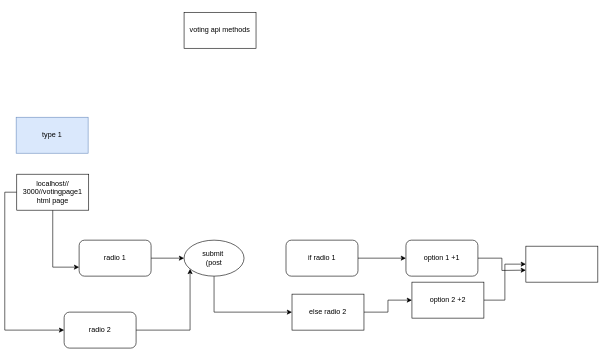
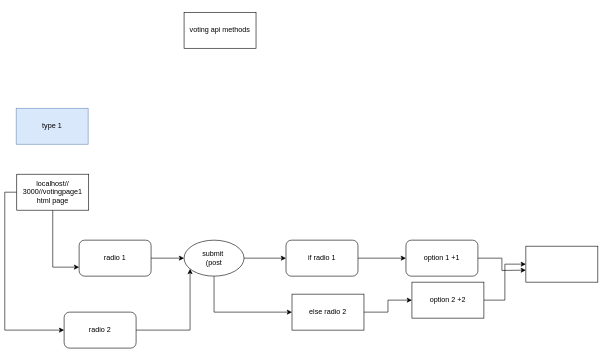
  <mxCell id="0" />
  <mxCell id="1" parent="0" />
  <mxCell id="2" value="voting api methods&lt;br&gt;" style="rounded=0;whiteSpace=wrap;html=1;" vertex="1" parent="1"><mxGeometry x="300" y="20" width="120" height="60" as="geometry" /></mxCell>
- <mxCell id="3" value="type 1" style="rounded=0;whiteSpace=wrap;html=1;fillColor=#dae8fc;strokeColor=#6c8ebf;" vertex="1" parent="1"><mxGeometry x="20" y="195" width="120" height="60" as="geometry" /></mxCell>
+ <mxCell id="3" value="type 1" style="rounded=0;whiteSpace=wrap;html=1;fillColor=#dae8fc;strokeColor=#6c8ebf;" vertex="1" parent="1"><mxGeometry x="20" y="180" width="120" height="60" as="geometry" /></mxCell>
  <mxCell id="4" style="edgeStyle=orthogonalEdgeStyle;rounded=0;orthogonalLoop=1;jettySize=auto;html=1;exitX=0.5;exitY=1;exitDx=0;exitDy=0;entryX=0;entryY=0.75;entryDx=0;entryDy=0;" edge="1" parent="1" source="6" target="8"><mxGeometry relative="1" as="geometry" /></mxCell>
  <mxCell id="5" style="edgeStyle=orthogonalEdgeStyle;rounded=0;orthogonalLoop=1;jettySize=auto;html=1;exitX=0;exitY=0.5;exitDx=0;exitDy=0;entryX=0;entryY=0.5;entryDx=0;entryDy=0;" edge="1" parent="1" source="6" target="10"><mxGeometry relative="1" as="geometry" /></mxCell>
  <mxCell id="6" value="localhost//&lt;br&gt;3000//votingpage1&lt;br&gt;html page" style="rounded=0;whiteSpace=wrap;html=1;" vertex="1" parent="1"><mxGeometry x="21" y="290" width="120" height="60" as="geometry" /></mxCell>
  <mxCell id="7" value="" style="edgeStyle=orthogonalEdgeStyle;rounded=0;orthogonalLoop=1;jettySize=auto;html=1;" edge="1" parent="1" source="8" target="13"><mxGeometry relative="1" as="geometry" /></mxCell>
  <mxCell id="8" value="radio 1" style="rounded=1;whiteSpace=wrap;html=1;" vertex="1" parent="1"><mxGeometry x="125" y="400" width="120" height="60" as="geometry" /></mxCell>
  <mxCell id="9" style="edgeStyle=orthogonalEdgeStyle;rounded=0;orthogonalLoop=1;jettySize=auto;html=1;exitX=1;exitY=0.5;exitDx=0;exitDy=0;" edge="1" parent="1" source="10" target="13"><mxGeometry relative="1" as="geometry"><Array as="points"><mxPoint x="310" y="550" /></Array></mxGeometry></mxCell>
  <mxCell id="10" value="radio 2&lt;br&gt;" style="rounded=1;whiteSpace=wrap;html=1;" vertex="1" parent="1"><mxGeometry x="100" y="520" width="120" height="60" as="geometry" /></mxCell>
+ <mxCell id="11" value="" style="edgeStyle=orthogonalEdgeStyle;rounded=0;orthogonalLoop=1;jettySize=auto;html=1;" edge="1" parent="1" source="13" target="15"><mxGeometry relative="1" as="geometry" /></mxCell>
  <mxCell id="12" style="edgeStyle=orthogonalEdgeStyle;rounded=0;orthogonalLoop=1;jettySize=auto;html=1;exitX=0.5;exitY=1;exitDx=0;exitDy=0;entryX=0;entryY=0.5;entryDx=0;entryDy=0;" edge="1" parent="1" source="13" target="19"><mxGeometry relative="1" as="geometry" /></mxCell>
  <mxCell id="13" value="submit&amp;nbsp;&lt;br&gt;(post&lt;br&gt;" style="ellipse;whiteSpace=wrap;html=1;rounded=1;" vertex="1" parent="1"><mxGeometry x="300" y="400" width="100" height="60" as="geometry" /></mxCell>
  <mxCell id="14" value="" style="edgeStyle=orthogonalEdgeStyle;rounded=0;orthogonalLoop=1;jettySize=auto;html=1;" edge="1" parent="1" source="15" target="17"><mxGeometry relative="1" as="geometry" /></mxCell>
  <mxCell id="15" value="if radio 1" style="whiteSpace=wrap;html=1;rounded=1;" vertex="1" parent="1"><mxGeometry x="470" y="400" width="120" height="60" as="geometry" /></mxCell>
  <mxCell id="16" style="edgeStyle=orthogonalEdgeStyle;rounded=0;orthogonalLoop=1;jettySize=auto;html=1;exitX=1;exitY=0.5;exitDx=0;exitDy=0;" edge="1" parent="1" source="17"><mxGeometry relative="1" as="geometry"><mxPoint x="870" y="450" as="targetPoint" /></mxGeometry></mxCell>
  <mxCell id="17" value="option 1 +1" style="whiteSpace=wrap;html=1;rounded=1;" vertex="1" parent="1"><mxGeometry x="670" y="400" width="120" height="60" as="geometry" /></mxCell>
  <mxCell id="18" value="" style="edgeStyle=orthogonalEdgeStyle;rounded=0;orthogonalLoop=1;jettySize=auto;html=1;" edge="1" parent="1" source="19" target="21"><mxGeometry relative="1" as="geometry" /></mxCell>
  <mxCell id="19" value="else radio 2" style="rounded=0;whiteSpace=wrap;html=1;" vertex="1" parent="1"><mxGeometry x="480" y="490" width="120" height="60" as="geometry" /></mxCell>
  <mxCell id="20" style="edgeStyle=orthogonalEdgeStyle;rounded=0;orthogonalLoop=1;jettySize=auto;html=1;" edge="1" parent="1" source="21" target="22"><mxGeometry relative="1" as="geometry"><mxPoint x="870" y="450" as="targetPoint" /></mxGeometry></mxCell>
  <mxCell id="21" value="option 2 +2" style="rounded=0;whiteSpace=wrap;html=1;" vertex="1" parent="1"><mxGeometry x="680" y="470" width="120" height="60" as="geometry" /></mxCell>
  <mxCell id="22" value="" style="rounded=0;whiteSpace=wrap;html=1;" vertex="1" parent="1"><mxGeometry x="870" y="410" width="120" height="60" as="geometry" /></mxCell>
